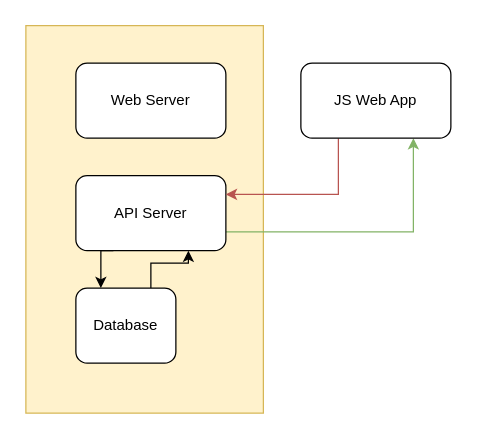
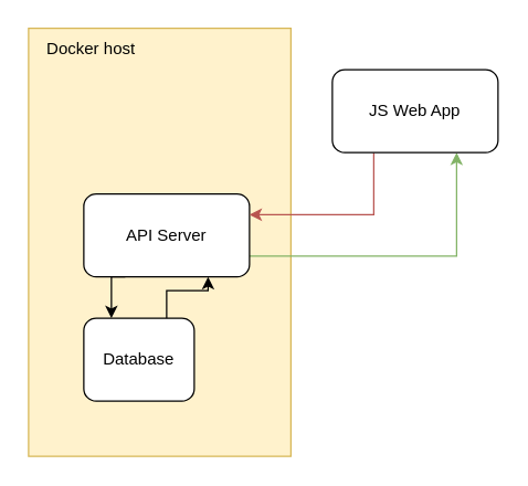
  <mxCell id="0" />
  <mxCell id="1" parent="0" />
  <mxCell id="2" value="" style="rounded=0;whiteSpace=wrap;html=1;fillColor=#fff2cc;strokeColor=#d6b656;" vertex="1" parent="1"><mxGeometry x="20" y="20" width="190" height="310" as="geometry" /></mxCell>
  <mxCell id="3" style="edgeStyle=orthogonalEdgeStyle;rounded=0;orthogonalLoop=1;jettySize=auto;html=1;exitX=0.75;exitY=0;exitDx=0;exitDy=0;entryX=0.75;entryY=1;entryDx=0;entryDy=0;" edge="1" parent="1" source="4" target="7"><mxGeometry relative="1" as="geometry" /></mxCell>
  <mxCell id="4" value="Database" style="rounded=1;whiteSpace=wrap;html=1;" vertex="1" parent="1"><mxGeometry x="60" y="230" width="80" height="60" as="geometry" /></mxCell>
  <mxCell id="5" style="edgeStyle=orthogonalEdgeStyle;rounded=0;orthogonalLoop=1;jettySize=auto;html=1;exitX=0.25;exitY=1;exitDx=0;exitDy=0;entryX=0.25;entryY=0;entryDx=0;entryDy=0;" edge="1" parent="1" source="7" target="4"><mxGeometry relative="1" as="geometry" /></mxCell>
  <mxCell id="6" style="edgeStyle=orthogonalEdgeStyle;rounded=0;orthogonalLoop=1;jettySize=auto;html=1;exitX=1;exitY=0.75;exitDx=0;exitDy=0;entryX=0.75;entryY=1;entryDx=0;entryDy=0;fillColor=#d5e8d4;strokeColor=#82b366;" edge="1" parent="1" source="7" target="10"><mxGeometry relative="1" as="geometry" /></mxCell>
  <mxCell id="7" value="API Server" style="rounded=1;whiteSpace=wrap;html=1;" vertex="1" parent="1"><mxGeometry x="60" y="140" width="120" height="60" as="geometry" /></mxCell>
- <mxCell id="8" value="Web Server" style="rounded=1;whiteSpace=wrap;html=1;" vertex="1" parent="1"><mxGeometry x="60" y="50" width="120" height="60" as="geometry" /></mxCell>
  <mxCell id="9" style="edgeStyle=orthogonalEdgeStyle;rounded=0;orthogonalLoop=1;jettySize=auto;html=1;exitX=0.25;exitY=1;exitDx=0;exitDy=0;entryX=1;entryY=0.25;entryDx=0;entryDy=0;fillColor=#f8cecc;strokeColor=#b85450;" edge="1" parent="1" source="10" target="7"><mxGeometry relative="1" as="geometry" /></mxCell>
  <mxCell id="10" value="JS Web App" style="rounded=1;whiteSpace=wrap;html=1;" vertex="1" parent="1"><mxGeometry x="240" y="50" width="120" height="60" as="geometry" /></mxCell>
+ <mxCell id="11" value="Docker host" style="text;html=1;align=center;verticalAlign=middle;resizable=0;points=[];autosize=1;strokeColor=none;fillColor=none;" vertex="1" parent="1"><mxGeometry x="20" y="20" width="90" height="30" as="geometry" /></mxCell>
